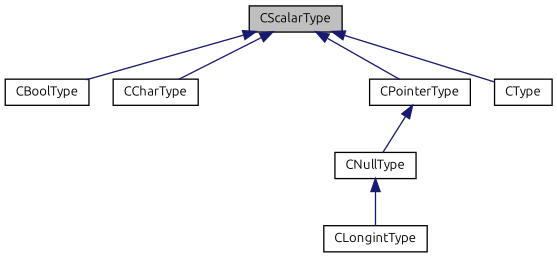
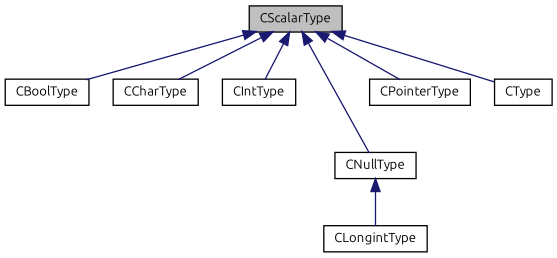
  digraph {
    fontname=Ubuntu
    node [color=black fillcolor=white fontname=Ubuntu fontsize=10 shape=record style=filled]
    edge [color=midnightblue dir=back fontname=Ubuntu fontsize=10 labelfontname=Helvetica labelfontsize=10 style=solid]
    n1 [fillcolor=grey75 fontcolor=black height=0.2 label=CScalarType width=0.4]
    n2 [height=0.2 label=CBoolType width=0.4]
    n3 [height=0.2 label=CCharType width=0.4]
+   n4 [height=0.2 label=CIntType width=0.4]
    n5 [height=0.2 label=CNullType width=0.4]
    n6 [height=0.2 label=CPointerType width=0.4]
    n7 [height=0.2 label=CType width=0.4]
    n8 [height=0.2 label=CLongintType width=0.4]
    n1 -> n2
    n1 -> n3
-   n6 -> n5
+   n1 -> n4
+   n1 -> n5
    n1 -> n6
    n1 -> n7
    n5 -> n8
  }
